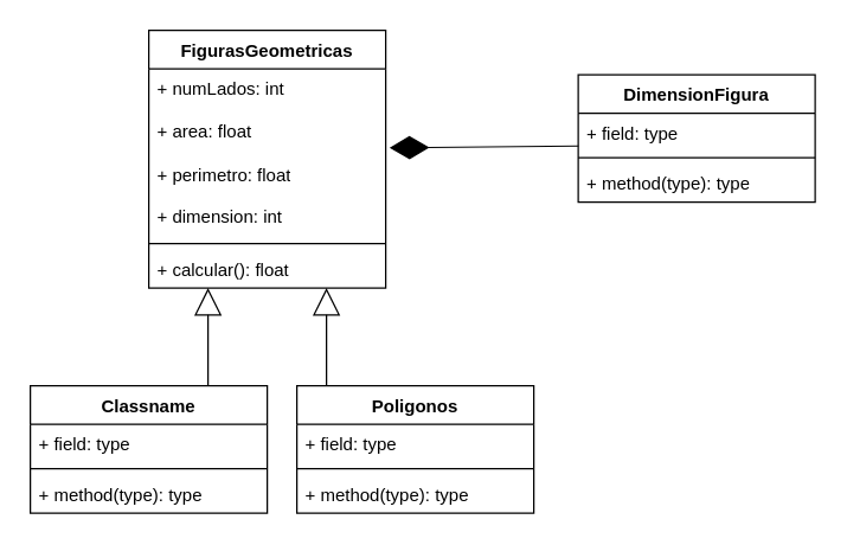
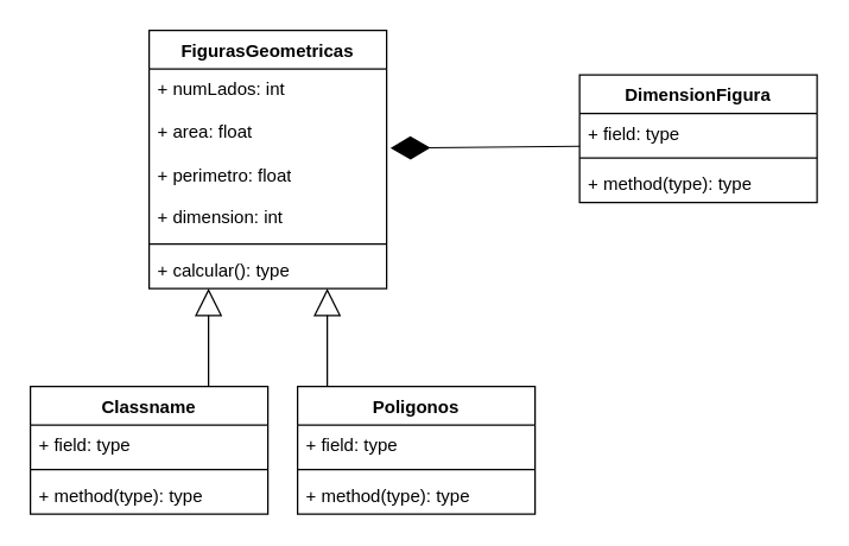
  <mxCell id="0" />
  <mxCell id="1" parent="0" />
  <mxCell id="2" value="FigurasGeometricas" style="swimlane;fontStyle=1;align=center;verticalAlign=top;childLayout=stackLayout;horizontal=1;startSize=26;horizontalStack=0;resizeParent=1;resizeParentMax=0;resizeLast=0;collapsible=1;marginBottom=0;whiteSpace=wrap;html=1;" parent="1" vertex="1"><mxGeometry x="100" y="20" width="160" height="174" as="geometry" /></mxCell>
  <mxCell id="3" value="+ numLados: int&lt;div&gt;&lt;br&gt;&lt;/div&gt;&lt;div&gt;+ area: float&lt;/div&gt;&lt;div&gt;&lt;br&gt;&lt;/div&gt;&lt;div&gt;+ perimetro: float&lt;/div&gt;&lt;div&gt;&lt;br&gt;&lt;/div&gt;&lt;div&gt;+ dimension: int&lt;/div&gt;" style="text;strokeColor=none;fillColor=none;align=left;verticalAlign=top;spacingLeft=4;spacingRight=4;overflow=hidden;rotatable=0;points=[[0,0.5],[1,0.5]];portConstraint=eastwest;whiteSpace=wrap;html=1;" parent="2" vertex="1"><mxGeometry y="26" width="160" height="114" as="geometry" /></mxCell>
  <mxCell id="4" value="" style="line;strokeWidth=1;fillColor=none;align=left;verticalAlign=middle;spacingTop=-1;spacingLeft=3;spacingRight=3;rotatable=0;labelPosition=right;points=[];portConstraint=eastwest;strokeColor=inherit;" parent="2" vertex="1"><mxGeometry y="140" width="160" height="8" as="geometry" /></mxCell>
- <mxCell id="5" value="+ calcular(): float" style="text;strokeColor=none;fillColor=none;align=left;verticalAlign=top;spacingLeft=4;spacingRight=4;overflow=hidden;rotatable=0;points=[[0,0.5],[1,0.5]];portConstraint=eastwest;whiteSpace=wrap;html=1;" parent="2" vertex="1"><mxGeometry y="148" width="160" height="26" as="geometry" /></mxCell>
+ <mxCell id="5" value="+ calcular(): type" style="text;strokeColor=none;fillColor=none;align=left;verticalAlign=top;spacingLeft=4;spacingRight=4;overflow=hidden;rotatable=0;points=[[0,0.5],[1,0.5]];portConstraint=eastwest;whiteSpace=wrap;html=1;" parent="2" vertex="1"><mxGeometry y="148" width="160" height="26" as="geometry" /></mxCell>
  <mxCell id="6" value="" style="endArrow=diamondThin;endFill=1;endSize=24;html=1;rounded=0;exitX=0.001;exitY=0.85;exitDx=0;exitDy=0;entryX=1.016;entryY=0.468;entryDx=0;entryDy=0;entryPerimeter=0;exitPerimeter=0;" parent="1" source="8" target="3" edge="1"><mxGeometry width="160" relative="1" as="geometry"><mxPoint x="380" y="100" as="sourcePoint" /><mxPoint x="270" y="100" as="targetPoint" /></mxGeometry></mxCell>
  <mxCell id="7" value="DimensionFigura" style="swimlane;fontStyle=1;align=center;verticalAlign=top;childLayout=stackLayout;horizontal=1;startSize=26;horizontalStack=0;resizeParent=1;resizeParentMax=0;resizeLast=0;collapsible=1;marginBottom=0;whiteSpace=wrap;html=1;" parent="1" vertex="1"><mxGeometry x="390" y="50" width="160" height="86" as="geometry" /></mxCell>
  <mxCell id="8" value="+ field: type" style="text;strokeColor=none;fillColor=none;align=left;verticalAlign=top;spacingLeft=4;spacingRight=4;overflow=hidden;rotatable=0;points=[[0,0.5],[1,0.5]];portConstraint=eastwest;whiteSpace=wrap;html=1;" parent="7" vertex="1"><mxGeometry y="26" width="160" height="26" as="geometry" /></mxCell>
  <mxCell id="9" value="" style="line;strokeWidth=1;fillColor=none;align=left;verticalAlign=middle;spacingTop=-1;spacingLeft=3;spacingRight=3;rotatable=0;labelPosition=right;points=[];portConstraint=eastwest;strokeColor=inherit;" parent="7" vertex="1"><mxGeometry y="52" width="160" height="8" as="geometry" /></mxCell>
  <mxCell id="10" value="+ method(type): type" style="text;strokeColor=none;fillColor=none;align=left;verticalAlign=top;spacingLeft=4;spacingRight=4;overflow=hidden;rotatable=0;points=[[0,0.5],[1,0.5]];portConstraint=eastwest;whiteSpace=wrap;html=1;" parent="7" vertex="1"><mxGeometry y="60" width="160" height="26" as="geometry" /></mxCell>
  <mxCell id="11" value="" style="endArrow=block;endSize=16;endFill=0;html=1;rounded=0;entryX=0.25;entryY=1.231;entryDx=0;entryDy=0;entryPerimeter=0;" parent="1" edge="1"><mxGeometry x="0.0" y="-30" width="160" relative="1" as="geometry"><mxPoint x="220" y="260" as="sourcePoint" /><mxPoint x="220" y="193.996" as="targetPoint" /><mxPoint as="offset" /></mxGeometry></mxCell>
  <mxCell id="12" value="" style="endArrow=block;endSize=16;endFill=0;html=1;rounded=0;entryX=0.25;entryY=1.231;entryDx=0;entryDy=0;entryPerimeter=0;" parent="1" edge="1"><mxGeometry x="0.0" y="-30" width="160" relative="1" as="geometry"><mxPoint x="140" y="260" as="sourcePoint" /><mxPoint x="140" y="193.996" as="targetPoint" /><mxPoint as="offset" /></mxGeometry></mxCell>
  <mxCell id="13" value="Classname" style="swimlane;fontStyle=1;align=center;verticalAlign=top;childLayout=stackLayout;horizontal=1;startSize=26;horizontalStack=0;resizeParent=1;resizeParentMax=0;resizeLast=0;collapsible=1;marginBottom=0;whiteSpace=wrap;html=1;" parent="1" vertex="1"><mxGeometry x="20" y="260" width="160" height="86" as="geometry" /></mxCell>
  <mxCell id="14" value="+ field: type" style="text;strokeColor=none;fillColor=none;align=left;verticalAlign=top;spacingLeft=4;spacingRight=4;overflow=hidden;rotatable=0;points=[[0,0.5],[1,0.5]];portConstraint=eastwest;whiteSpace=wrap;html=1;" parent="13" vertex="1"><mxGeometry y="26" width="160" height="26" as="geometry" /></mxCell>
  <mxCell id="15" value="" style="line;strokeWidth=1;fillColor=none;align=left;verticalAlign=middle;spacingTop=-1;spacingLeft=3;spacingRight=3;rotatable=0;labelPosition=right;points=[];portConstraint=eastwest;strokeColor=inherit;" parent="13" vertex="1"><mxGeometry y="52" width="160" height="8" as="geometry" /></mxCell>
  <mxCell id="16" value="+ method(type): type" style="text;strokeColor=none;fillColor=none;align=left;verticalAlign=top;spacingLeft=4;spacingRight=4;overflow=hidden;rotatable=0;points=[[0,0.5],[1,0.5]];portConstraint=eastwest;whiteSpace=wrap;html=1;" parent="13" vertex="1"><mxGeometry y="60" width="160" height="26" as="geometry" /></mxCell>
  <mxCell id="17" value="Poligonos" style="swimlane;fontStyle=1;align=center;verticalAlign=top;childLayout=stackLayout;horizontal=1;startSize=26;horizontalStack=0;resizeParent=1;resizeParentMax=0;resizeLast=0;collapsible=1;marginBottom=0;whiteSpace=wrap;html=1;" parent="1" vertex="1"><mxGeometry x="200" y="260" width="160" height="86" as="geometry" /></mxCell>
  <mxCell id="18" value="+ field: type" style="text;strokeColor=none;fillColor=none;align=left;verticalAlign=top;spacingLeft=4;spacingRight=4;overflow=hidden;rotatable=0;points=[[0,0.5],[1,0.5]];portConstraint=eastwest;whiteSpace=wrap;html=1;" parent="17" vertex="1"><mxGeometry y="26" width="160" height="26" as="geometry" /></mxCell>
  <mxCell id="19" value="" style="line;strokeWidth=1;fillColor=none;align=left;verticalAlign=middle;spacingTop=-1;spacingLeft=3;spacingRight=3;rotatable=0;labelPosition=right;points=[];portConstraint=eastwest;strokeColor=inherit;" parent="17" vertex="1"><mxGeometry y="52" width="160" height="8" as="geometry" /></mxCell>
  <mxCell id="20" value="+ method(type): type" style="text;strokeColor=none;fillColor=none;align=left;verticalAlign=top;spacingLeft=4;spacingRight=4;overflow=hidden;rotatable=0;points=[[0,0.5],[1,0.5]];portConstraint=eastwest;whiteSpace=wrap;html=1;" parent="17" vertex="1"><mxGeometry y="60" width="160" height="26" as="geometry" /></mxCell>
